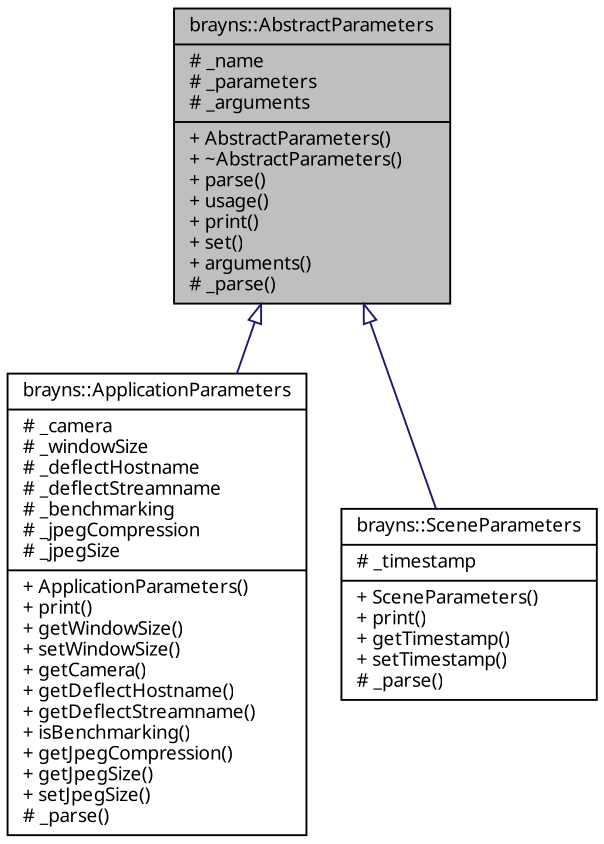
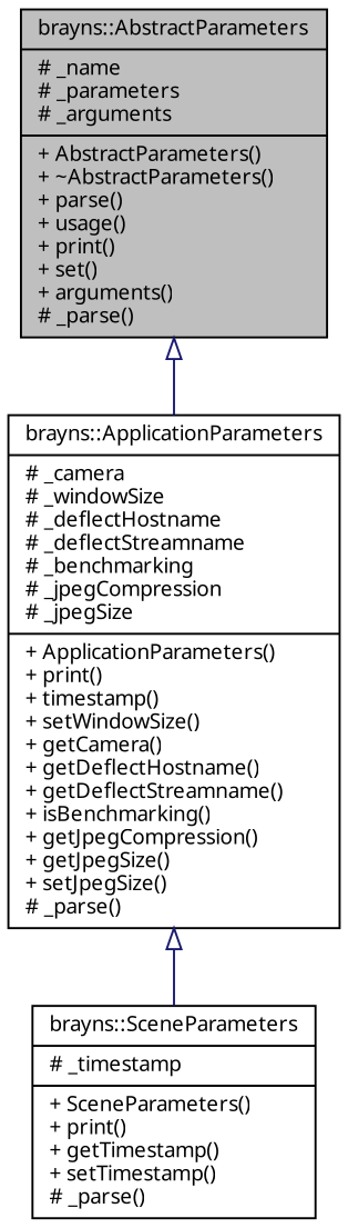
  digraph {
    node [color=black fillcolor=white fontname=Sans fontsize=10 shape=record style=filled]
    edge [arrowtail=onormal color=midnightblue dir=back fontname=Sans fontsize=10 labelfontname=Sans labelfontsize=10 style=solid]
    n1 [fillcolor=grey75 fontcolor=black height=0.2 label="{brayns::AbstractParameters\n|# _name\l# _parameters\l# _arguments\l|+ AbstractParameters()\l+ ~AbstractParameters()\l+ parse()\l+ usage()\l+ print()\l+ set()\l+ arguments()\l# _parse()\l}" width=0.4]
-   n2 [height=0.2 label="{brayns::ApplicationParameters\n|# _camera\l# _windowSize\l# _deflectHostname\l# _deflectStreamname\l# _benchmarking\l# _jpegCompression\l# _jpegSize\l|+ ApplicationParameters()\l+ print()\l+ getWindowSize()\l+ setWindowSize()\l+ getCamera()\l+ getDeflectHostname()\l+ getDeflectStreamname()\l+ isBenchmarking()\l+ getJpegCompression()\l+ getJpegSize()\l+ setJpegSize()\l# _parse()\l}" width=0.4]
+   n2 [height=0.2 label="{brayns::ApplicationParameters\n|# _camera\l# _windowSize\l# _deflectHostname\l# _deflectStreamname\l# _benchmarking\l# _jpegCompression\l# _jpegSize\l|+ ApplicationParameters()\l+ print()\l+ timestamp()\l+ setWindowSize()\l+ getCamera()\l+ getDeflectHostname()\l+ getDeflectStreamname()\l+ isBenchmarking()\l+ getJpegCompression()\l+ getJpegSize()\l+ setJpegSize()\l# _parse()\l}" width=0.4]
    n3 [height=0.2 label="{brayns::SceneParameters\n|# _timestamp\l|+ SceneParameters()\l+ print()\l+ getTimestamp()\l+ setTimestamp()\l# _parse()\l}" width=0.4]
    n1 -> n2
-   n1 -> n3
+   n2 -> n3
  }
